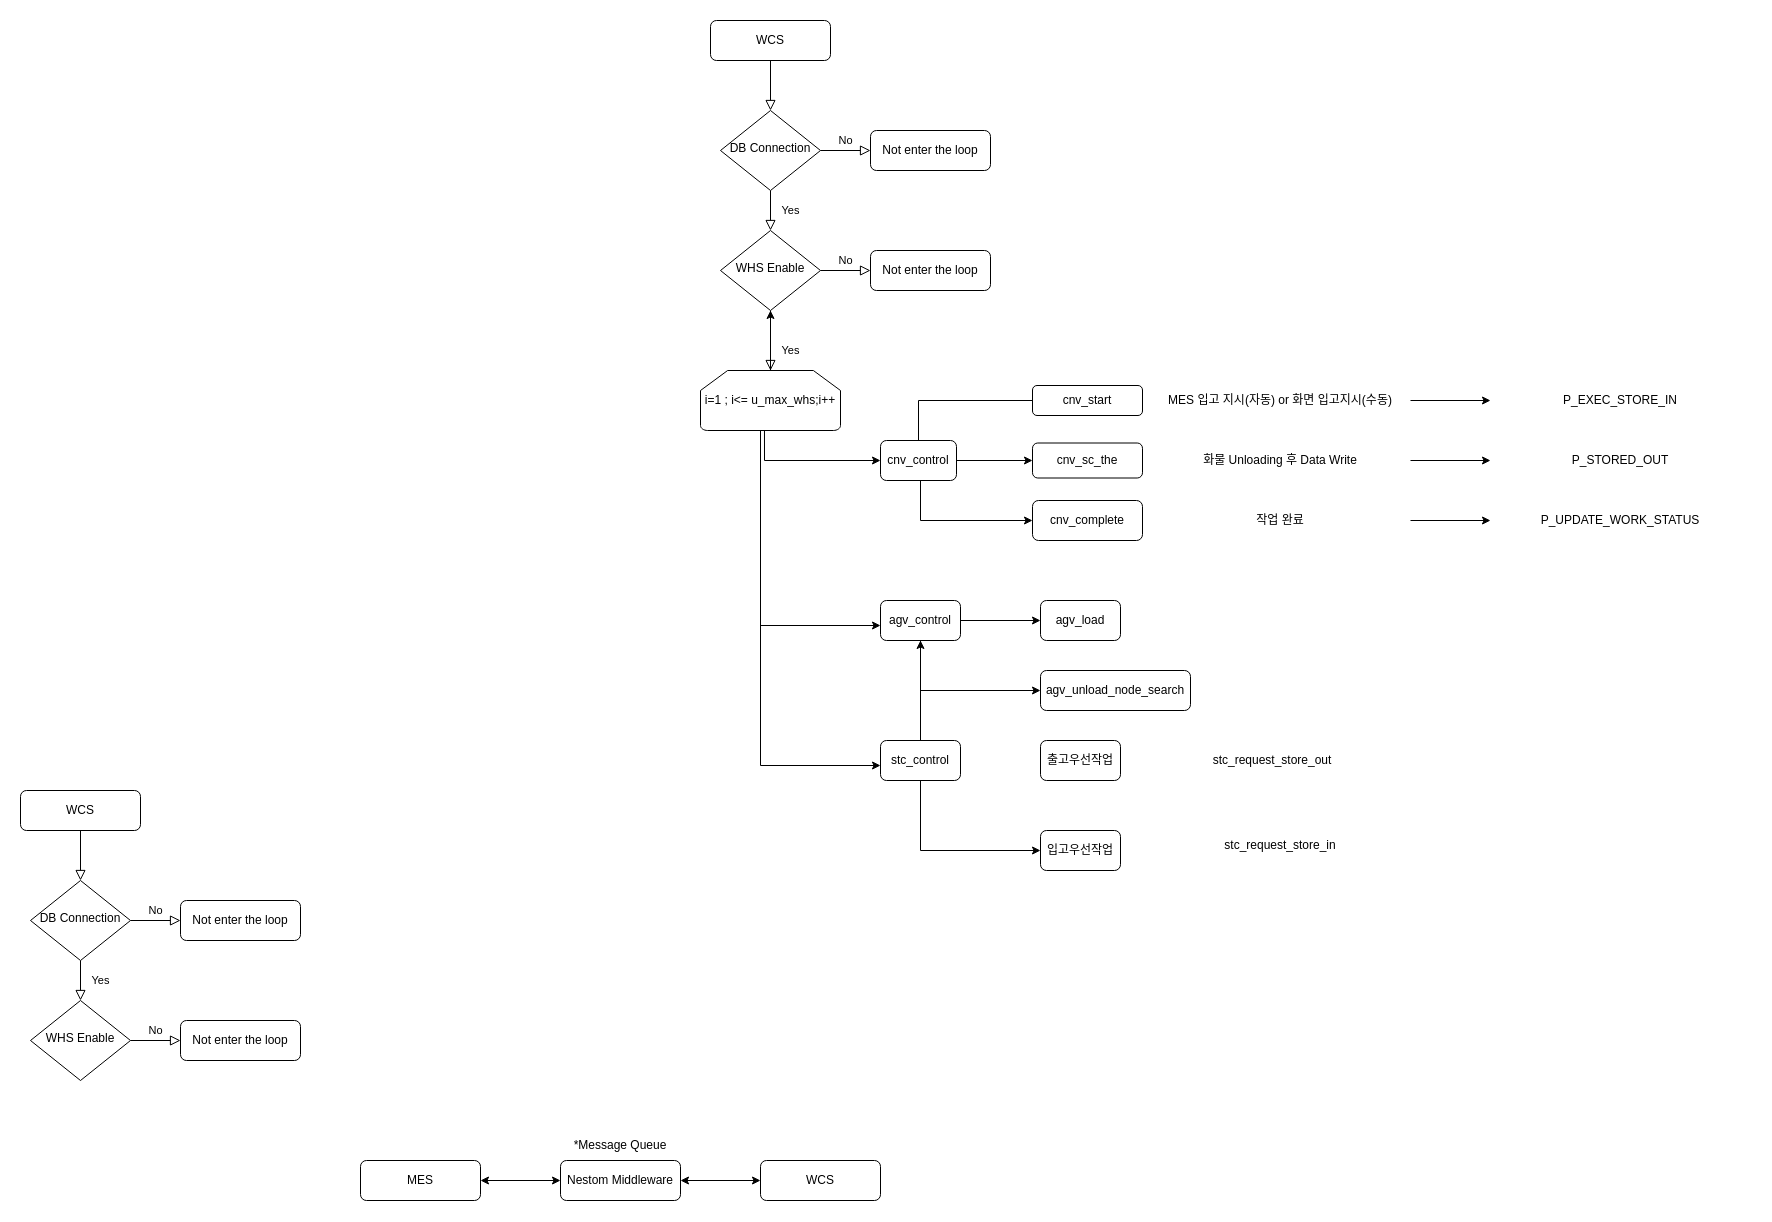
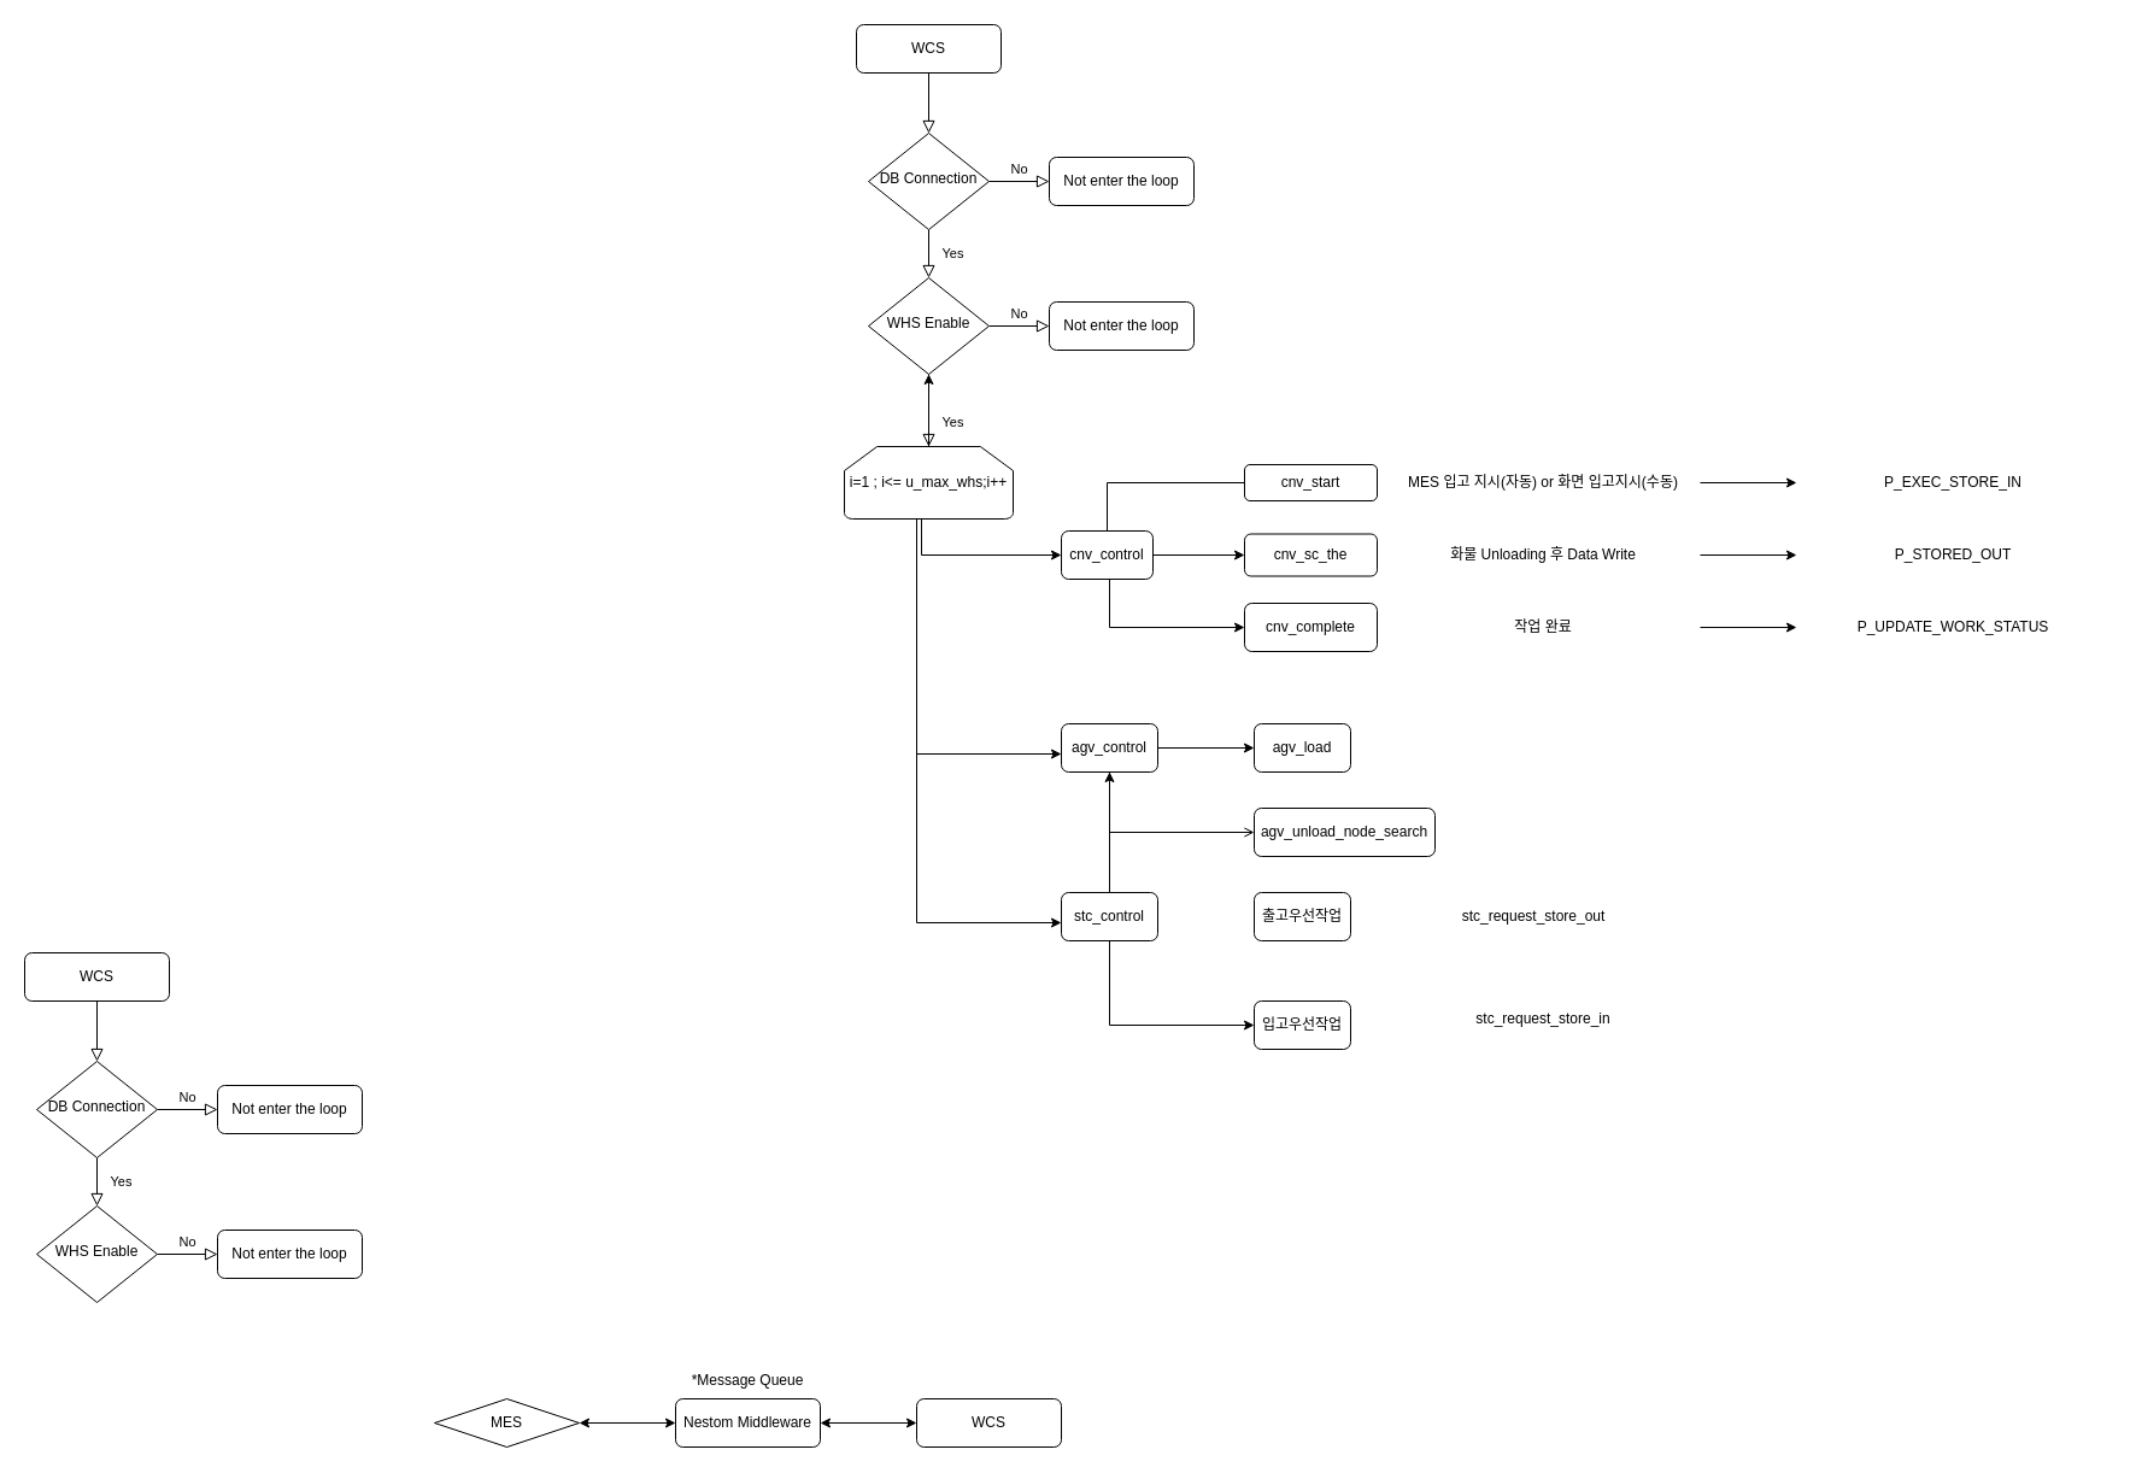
  <mxCell id="0" />
  <mxCell id="1" parent="0" />
  <mxCell id="2" value="" style="rounded=0;html=1;jettySize=auto;orthogonalLoop=1;fontSize=11;endArrow=block;endFill=0;endSize=8;strokeWidth=1;shadow=0;labelBackgroundColor=none;edgeStyle=orthogonalEdgeStyle;" parent="1" source="3" target="6" edge="1"><mxGeometry relative="1" as="geometry" /></mxCell>
  <mxCell id="3" value="WCS" style="rounded=1;whiteSpace=wrap;html=1;fontSize=12;glass=0;strokeWidth=1;shadow=0;" parent="1" vertex="1"><mxGeometry x="710" y="20" width="120" height="40" as="geometry" /></mxCell>
  <mxCell id="4" value="Yes" style="rounded=0;html=1;jettySize=auto;orthogonalLoop=1;fontSize=11;endArrow=block;endFill=0;endSize=8;strokeWidth=1;shadow=0;labelBackgroundColor=none;edgeStyle=orthogonalEdgeStyle;" parent="1" source="6" target="10" edge="1"><mxGeometry y="20" relative="1" as="geometry"><mxPoint as="offset" /></mxGeometry></mxCell>
  <mxCell id="5" value="No" style="edgeStyle=orthogonalEdgeStyle;rounded=0;html=1;jettySize=auto;orthogonalLoop=1;fontSize=11;endArrow=block;endFill=0;endSize=8;strokeWidth=1;shadow=0;labelBackgroundColor=none;" parent="1" source="6" target="7" edge="1"><mxGeometry y="10" relative="1" as="geometry"><mxPoint as="offset" /></mxGeometry></mxCell>
  <mxCell id="6" value="DB Connection" style="rhombus;whiteSpace=wrap;html=1;shadow=0;fontFamily=Helvetica;fontSize=12;align=center;strokeWidth=1;spacing=6;spacingTop=-4;" parent="1" vertex="1"><mxGeometry x="720" y="110" width="100" height="80" as="geometry" /></mxCell>
  <mxCell id="7" value="Not enter the loop" style="rounded=1;whiteSpace=wrap;html=1;fontSize=12;glass=0;strokeWidth=1;shadow=0;" parent="1" vertex="1"><mxGeometry x="870" y="130" width="120" height="40" as="geometry" /></mxCell>
  <mxCell id="8" value="Yes" style="rounded=0;html=1;jettySize=auto;orthogonalLoop=1;fontSize=11;endArrow=block;endFill=0;endSize=8;strokeWidth=1;shadow=0;labelBackgroundColor=none;edgeStyle=orthogonalEdgeStyle;" parent="1" source="10" edge="1"><mxGeometry x="0.333" y="20" relative="1" as="geometry"><mxPoint as="offset" /><mxPoint x="770" y="370" as="targetPoint" /></mxGeometry></mxCell>
  <mxCell id="9" value="No" style="edgeStyle=orthogonalEdgeStyle;rounded=0;html=1;jettySize=auto;orthogonalLoop=1;fontSize=11;endArrow=block;endFill=0;endSize=8;strokeWidth=1;shadow=0;labelBackgroundColor=none;" parent="1" source="10" target="11" edge="1"><mxGeometry y="10" relative="1" as="geometry"><mxPoint as="offset" /></mxGeometry></mxCell>
  <mxCell id="10" value="WHS Enable" style="rhombus;whiteSpace=wrap;html=1;shadow=0;fontFamily=Helvetica;fontSize=12;align=center;strokeWidth=1;spacing=6;spacingTop=-4;" parent="1" vertex="1"><mxGeometry x="720" y="230" width="100" height="80" as="geometry" /></mxCell>
  <mxCell id="11" value="Not enter the loop" style="rounded=1;whiteSpace=wrap;html=1;fontSize=12;glass=0;strokeWidth=1;shadow=0;" parent="1" vertex="1"><mxGeometry x="870" y="250" width="120" height="40" as="geometry" /></mxCell>
  <mxCell id="12" value="" style="edgeStyle=orthogonalEdgeStyle;rounded=0;orthogonalLoop=1;jettySize=auto;html=1;exitX=0.5;exitY=0;exitDx=0;exitDy=0;exitPerimeter=0;" parent="1" source="15" target="10" edge="1"><mxGeometry relative="1" as="geometry" /></mxCell>
  <mxCell id="13" value="" style="edgeStyle=orthogonalEdgeStyle;rounded=0;orthogonalLoop=1;jettySize=auto;html=1;exitX=0.457;exitY=0.967;exitDx=0;exitDy=0;exitPerimeter=0;" parent="1" source="15" target="19" edge="1"><mxGeometry relative="1" as="geometry"><Array as="points"><mxPoint x="764" y="460" /></Array></mxGeometry></mxCell>
  <mxCell id="14" value="" style="edgeStyle=orthogonalEdgeStyle;rounded=0;orthogonalLoop=1;jettySize=auto;html=1;" edge="1" parent="1" source="15" target="34"><mxGeometry relative="1" as="geometry"><Array as="points"><mxPoint x="760" y="625" /></Array></mxGeometry></mxCell>
  <mxCell id="15" value="i=1 ; i&amp;lt;= u_max_whs;i++" style="strokeWidth=1;html=1;shape=mxgraph.flowchart.loop_limit;whiteSpace=wrap;" parent="1" vertex="1"><mxGeometry x="700" y="370" width="140" height="60" as="geometry" /></mxCell>
  <mxCell id="16" value="" style="edgeStyle=orthogonalEdgeStyle;rounded=0;orthogonalLoop=1;jettySize=auto;html=1;endArrow=none;" parent="1" source="19" target="20" edge="1"><mxGeometry relative="1" as="geometry"><Array as="points"><mxPoint x="918" y="400" /></Array></mxGeometry></mxCell>
  <mxCell id="17" value="" style="edgeStyle=orthogonalEdgeStyle;rounded=0;orthogonalLoop=1;jettySize=auto;html=1;" parent="1" source="19" target="21" edge="1"><mxGeometry relative="1" as="geometry" /></mxCell>
  <mxCell id="18" value="" style="edgeStyle=orthogonalEdgeStyle;rounded=0;orthogonalLoop=1;jettySize=auto;html=1;" parent="1" source="19" target="22" edge="1"><mxGeometry relative="1" as="geometry"><Array as="points"><mxPoint x="920" y="520" /></Array></mxGeometry></mxCell>
  <mxCell id="19" value="cnv_control" style="rounded=1;whiteSpace=wrap;html=1;strokeWidth=1;" parent="1" vertex="1"><mxGeometry x="880" y="440" width="76" height="40" as="geometry" /></mxCell>
  <mxCell id="20" value="cnv_start" style="rounded=1;whiteSpace=wrap;html=1;strokeWidth=1;" parent="1" vertex="1"><mxGeometry x="1032" y="385" width="110" height="30" as="geometry" /></mxCell>
  <mxCell id="21" value="cnv_sc_the" style="whiteSpace=wrap;html=1;rounded=1;strokeWidth=1;" parent="1" vertex="1"><mxGeometry x="1032" y="442.5" width="110" height="35" as="geometry" /></mxCell>
  <mxCell id="22" value="cnv_complete" style="whiteSpace=wrap;html=1;rounded=1;strokeWidth=1;" parent="1" vertex="1"><mxGeometry x="1032" y="500" width="110" height="40" as="geometry" /></mxCell>
  <mxCell id="23" value="" style="edgeStyle=orthogonalEdgeStyle;rounded=0;orthogonalLoop=1;jettySize=auto;html=1;" edge="1" parent="1" source="24" target="25"><mxGeometry relative="1" as="geometry" /></mxCell>
  <mxCell id="24" value="MES 입고 지시(자동) or 화면 입고지시(수동)" style="text;html=1;align=center;verticalAlign=middle;whiteSpace=wrap;rounded=0;" vertex="1" parent="1"><mxGeometry x="1150" y="385" width="260" height="30" as="geometry" /></mxCell>
  <mxCell id="25" value="P_EXEC_STORE_IN" style="text;html=1;align=center;verticalAlign=middle;whiteSpace=wrap;rounded=0;" vertex="1" parent="1"><mxGeometry x="1490" y="385" width="260" height="30" as="geometry" /></mxCell>
  <mxCell id="26" value="" style="edgeStyle=orthogonalEdgeStyle;rounded=0;orthogonalLoop=1;jettySize=auto;html=1;" edge="1" parent="1" source="27" target="28"><mxGeometry relative="1" as="geometry" /></mxCell>
  <mxCell id="27" value="화물 Unloading 후 Data Write" style="text;html=1;align=center;verticalAlign=middle;whiteSpace=wrap;rounded=0;" vertex="1" parent="1"><mxGeometry x="1150" y="445" width="260" height="30" as="geometry" /></mxCell>
  <mxCell id="28" value="P_STORED_OUT" style="text;html=1;align=center;verticalAlign=middle;whiteSpace=wrap;rounded=0;" vertex="1" parent="1"><mxGeometry x="1490" y="445" width="260" height="30" as="geometry" /></mxCell>
  <mxCell id="29" value="" style="edgeStyle=orthogonalEdgeStyle;rounded=0;orthogonalLoop=1;jettySize=auto;html=1;" edge="1" parent="1" source="30" target="31"><mxGeometry relative="1" as="geometry" /></mxCell>
  <mxCell id="30" value="작업 완료" style="text;html=1;align=center;verticalAlign=middle;whiteSpace=wrap;rounded=0;" vertex="1" parent="1"><mxGeometry x="1150" y="505" width="260" height="30" as="geometry" /></mxCell>
  <mxCell id="31" value="P_UPDATE_WORK_STATUS" style="text;html=1;align=center;verticalAlign=middle;whiteSpace=wrap;rounded=0;" vertex="1" parent="1"><mxGeometry x="1490" y="505" width="260" height="30" as="geometry" /></mxCell>
  <mxCell id="32" value="" style="edgeStyle=orthogonalEdgeStyle;rounded=0;orthogonalLoop=1;jettySize=auto;html=1;" edge="1" parent="1" source="34" target="35"><mxGeometry relative="1" as="geometry" /></mxCell>
- <mxCell id="33" value="" style="edgeStyle=orthogonalEdgeStyle;rounded=0;orthogonalLoop=1;jettySize=auto;html=1;entryX=0;entryY=0.5;entryDx=0;entryDy=0;" edge="1" parent="1" source="34" target="36"><mxGeometry relative="1" as="geometry"><Array as="points"><mxPoint x="920" y="690" /></Array></mxGeometry></mxCell>
+ <mxCell id="33" value="" style="edgeStyle=orthogonalEdgeStyle;rounded=0;orthogonalLoop=1;jettySize=auto;html=1;entryX=0;entryY=0.5;entryDx=0;entryDy=0;endArrow=open;" edge="1" parent="1" source="34" target="36"><mxGeometry relative="1" as="geometry"><Array as="points"><mxPoint x="920" y="690" /></Array></mxGeometry></mxCell>
  <mxCell id="34" value="agv_control" style="rounded=1;whiteSpace=wrap;html=1;strokeWidth=1;" vertex="1" parent="1"><mxGeometry x="880" y="600" width="80" height="40" as="geometry" /></mxCell>
  <mxCell id="35" value="agv_load" style="rounded=1;whiteSpace=wrap;html=1;strokeWidth=1;" vertex="1" parent="1"><mxGeometry x="1040" y="600" width="80" height="40" as="geometry" /></mxCell>
  <mxCell id="36" value="agv_unload_node_search" style="rounded=1;whiteSpace=wrap;html=1;strokeWidth=1;" vertex="1" parent="1"><mxGeometry x="1040" y="670" width="150" height="40" as="geometry" /></mxCell>
  <mxCell id="37" value="" style="edgeStyle=orthogonalEdgeStyle;rounded=0;orthogonalLoop=1;jettySize=auto;html=1;" edge="1" parent="1" target="40" source="15"><mxGeometry relative="1" as="geometry"><mxPoint x="760" y="570" as="sourcePoint" /><Array as="points"><mxPoint x="760" y="765" /></Array></mxGeometry></mxCell>
  <mxCell id="38" value="" style="edgeStyle=orthogonalEdgeStyle;rounded=0;orthogonalLoop=1;jettySize=auto;html=1;" edge="1" parent="1" source="40" target="34"><mxGeometry relative="1" as="geometry" /></mxCell>
  <mxCell id="39" value="" style="edgeStyle=orthogonalEdgeStyle;rounded=0;orthogonalLoop=1;jettySize=auto;html=1;" edge="1" parent="1" source="40" target="42"><mxGeometry relative="1" as="geometry"><Array as="points"><mxPoint x="920" y="850" /></Array></mxGeometry></mxCell>
  <mxCell id="40" value="stc_control" style="rounded=1;whiteSpace=wrap;html=1;strokeWidth=1;" vertex="1" parent="1"><mxGeometry x="880" y="740" width="80" height="40" as="geometry" /></mxCell>
  <mxCell id="41" value="출고우선작업" style="rounded=1;whiteSpace=wrap;html=1;strokeWidth=1;" vertex="1" parent="1"><mxGeometry x="1040" y="740" width="80" height="40" as="geometry" /></mxCell>
  <mxCell id="42" value="입고우선작업" style="rounded=1;whiteSpace=wrap;html=1;strokeWidth=1;" vertex="1" parent="1"><mxGeometry x="1040" y="830" width="80" height="40" as="geometry" /></mxCell>
  <mxCell id="43" value="stc_request_store_out" style="text;html=1;align=center;verticalAlign=middle;whiteSpace=wrap;rounded=0;" vertex="1" parent="1"><mxGeometry x="1142" y="745" width="260" height="30" as="geometry" /></mxCell>
  <mxCell id="44" value="stc_request_store_in" style="text;html=1;align=center;verticalAlign=middle;whiteSpace=wrap;rounded=0;" vertex="1" parent="1"><mxGeometry x="1150" y="830" width="260" height="30" as="geometry" /></mxCell>
  <mxCell id="45" value="WCS" style="rounded=1;whiteSpace=wrap;html=1;fontSize=12;glass=0;strokeWidth=1;shadow=0;" vertex="1" parent="1"><mxGeometry x="760" y="1160" width="120" height="40" as="geometry" /></mxCell>
  <mxCell id="46" value="" style="rounded=0;html=1;jettySize=auto;orthogonalLoop=1;fontSize=11;endArrow=block;endFill=0;endSize=8;strokeWidth=1;shadow=0;labelBackgroundColor=none;edgeStyle=orthogonalEdgeStyle;" edge="1" parent="1" source="47" target="50"><mxGeometry relative="1" as="geometry" /></mxCell>
  <mxCell id="47" value="WCS" style="rounded=1;whiteSpace=wrap;html=1;fontSize=12;glass=0;strokeWidth=1;shadow=0;" vertex="1" parent="1"><mxGeometry x="20" y="790" width="120" height="40" as="geometry" /></mxCell>
  <mxCell id="48" value="Yes" style="rounded=0;html=1;jettySize=auto;orthogonalLoop=1;fontSize=11;endArrow=block;endFill=0;endSize=8;strokeWidth=1;shadow=0;labelBackgroundColor=none;edgeStyle=orthogonalEdgeStyle;" edge="1" parent="1" source="50" target="53"><mxGeometry y="20" relative="1" as="geometry"><mxPoint as="offset" /></mxGeometry></mxCell>
  <mxCell id="49" value="No" style="edgeStyle=orthogonalEdgeStyle;rounded=0;html=1;jettySize=auto;orthogonalLoop=1;fontSize=11;endArrow=block;endFill=0;endSize=8;strokeWidth=1;shadow=0;labelBackgroundColor=none;" edge="1" parent="1" source="50" target="51"><mxGeometry y="10" relative="1" as="geometry"><mxPoint as="offset" /></mxGeometry></mxCell>
  <mxCell id="50" value="DB Connection" style="rhombus;whiteSpace=wrap;html=1;shadow=0;fontFamily=Helvetica;fontSize=12;align=center;strokeWidth=1;spacing=6;spacingTop=-4;" vertex="1" parent="1"><mxGeometry x="30" y="880" width="100" height="80" as="geometry" /></mxCell>
  <mxCell id="51" value="Not enter the loop" style="rounded=1;whiteSpace=wrap;html=1;fontSize=12;glass=0;strokeWidth=1;shadow=0;" vertex="1" parent="1"><mxGeometry x="180" y="900" width="120" height="40" as="geometry" /></mxCell>
  <mxCell id="52" value="No" style="edgeStyle=orthogonalEdgeStyle;rounded=0;html=1;jettySize=auto;orthogonalLoop=1;fontSize=11;endArrow=block;endFill=0;endSize=8;strokeWidth=1;shadow=0;labelBackgroundColor=none;" edge="1" parent="1" source="53" target="54"><mxGeometry y="10" relative="1" as="geometry"><mxPoint as="offset" /></mxGeometry></mxCell>
  <mxCell id="53" value="WHS Enable" style="rhombus;whiteSpace=wrap;html=1;shadow=0;fontFamily=Helvetica;fontSize=12;align=center;strokeWidth=1;spacing=6;spacingTop=-4;" vertex="1" parent="1"><mxGeometry x="30" y="1000" width="100" height="80" as="geometry" /></mxCell>
  <mxCell id="54" value="Not enter the loop" style="rounded=1;whiteSpace=wrap;html=1;fontSize=12;glass=0;strokeWidth=1;shadow=0;" vertex="1" parent="1"><mxGeometry x="180" y="1020" width="120" height="40" as="geometry" /></mxCell>
  <mxCell id="55" value="Nestom Middleware" style="rounded=1;whiteSpace=wrap;html=1;fontSize=12;glass=0;strokeWidth=1;shadow=0;" vertex="1" parent="1"><mxGeometry x="560" y="1160" width="120" height="40" as="geometry" /></mxCell>
- <mxCell id="56" value="MES" style="rounded=1;whiteSpace=wrap;html=1;fontSize=12;glass=0;strokeWidth=1;shadow=0;" vertex="1" parent="1"><mxGeometry x="360" y="1160" width="120" height="40" as="geometry" /></mxCell>
+ <mxCell id="56" value="MES" style="rhombus;whiteSpace=wrap;html=1;fontSize=12;glass=0;strokeWidth=1;shadow=0;" vertex="1" parent="1"><mxGeometry x="360" y="1160" width="120" height="40" as="geometry" /></mxCell>
  <mxCell id="57" value="" style="endArrow=classic;startArrow=classic;html=1;rounded=0;exitX=1;exitY=0.5;exitDx=0;exitDy=0;entryX=0;entryY=0.5;entryDx=0;entryDy=0;" edge="1" parent="1" source="56" target="55"><mxGeometry width="50" height="50" relative="1" as="geometry"><mxPoint x="570" y="1170" as="sourcePoint" /><mxPoint x="620" y="1120" as="targetPoint" /></mxGeometry></mxCell>
  <mxCell id="58" value="" style="endArrow=classic;startArrow=classic;html=1;rounded=0;exitX=1;exitY=0.5;exitDx=0;exitDy=0;" edge="1" parent="1" source="55" target="45"><mxGeometry width="50" height="50" relative="1" as="geometry"><mxPoint x="570" y="1170" as="sourcePoint" /><mxPoint x="620" y="1120" as="targetPoint" /></mxGeometry></mxCell>
  <mxCell id="59" value="*Message Queue" style="text;html=1;align=center;verticalAlign=middle;whiteSpace=wrap;rounded=0;" vertex="1" parent="1"><mxGeometry x="560" y="1130" width="120" height="30" as="geometry" /></mxCell>
